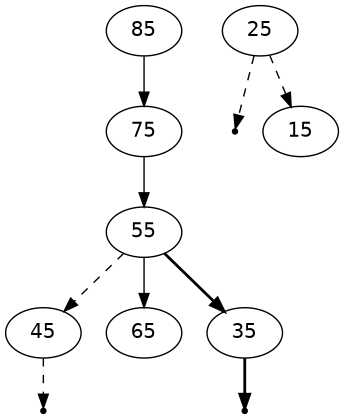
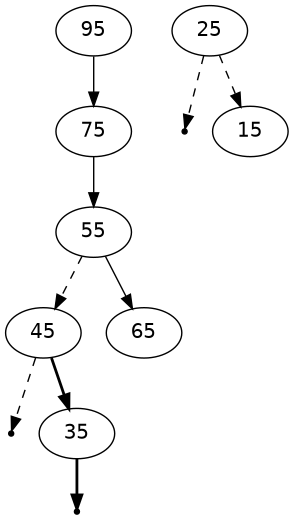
  digraph {
    fontname="DejaVu Sans"
    ordering=out
    node [fontname="DejaVu Sans"]
    edge [fontname="DejaVu Sans" style=dashed]
    null1 [shape=point]
    null2 [shape=point]
    null3 [shape=point]
    75
    55
    45
    65
-   85
+   85 [label=95]
    35
    25
    15
    75 -> 55 [style=solid]
    55 -> 45
    55 -> 65 [style=solid]
    45 -> null1
-   55 -> 35 [style=bold]
+   45 -> 35 [style=bold]
    85 -> 75 [style=solid]
    35 -> null2 [style=bold]
    25 -> null3
    25 -> 15
  }
